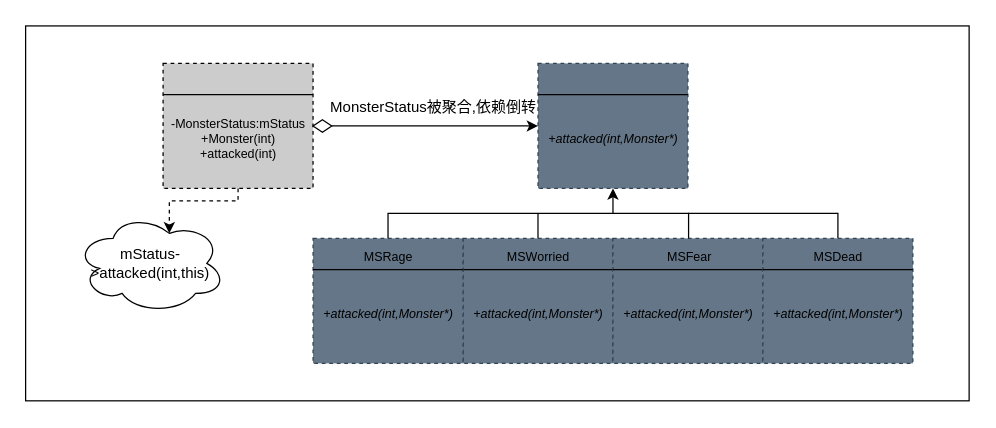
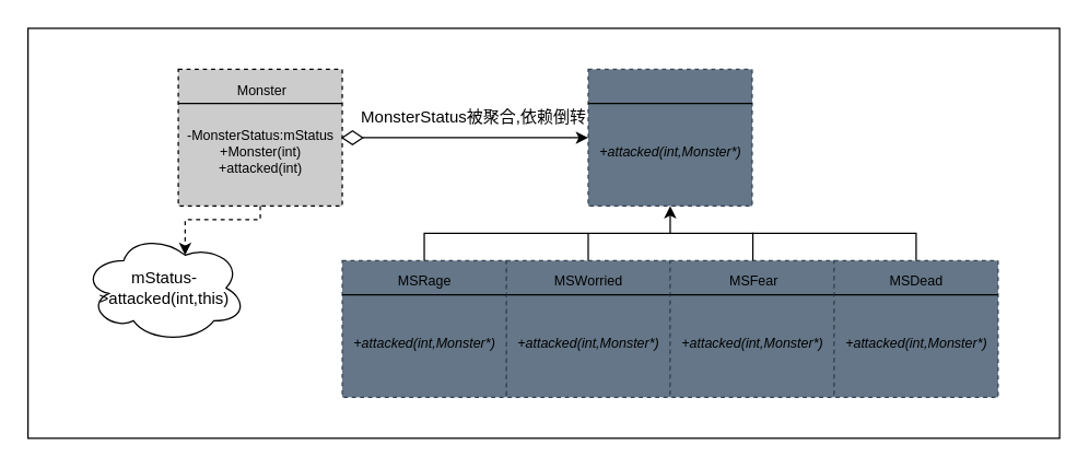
  <mxCell id="0" />
  <mxCell id="1" parent="0" />
  <mxCell id="2" value="" style="whiteSpace=wrap;html=1;" parent="1" vertex="1"><mxGeometry x="20" y="20" width="755" height="300" as="geometry" /></mxCell>
  <mxCell id="3" value="" style="group" parent="1" vertex="1" connectable="0"><mxGeometry x="430" y="50" width="125" height="100" as="geometry" /></mxCell>
  <mxCell id="4" value="" style="whiteSpace=wrap;html=1;fontSize=10;fillColor=#647687;fontColor=#ffffff;strokeColor=#314354;dashed=1;" parent="3" vertex="1"><mxGeometry width="120" height="100" as="geometry" /></mxCell>
  <mxCell id="5" style="edgeStyle=none;html=1;exitX=0;exitY=0.25;exitDx=0;exitDy=0;entryX=1;entryY=0.25;entryDx=0;entryDy=0;fontSize=10;endArrow=none;endFill=0;" parent="3" source="4" target="4" edge="1"><mxGeometry relative="1" as="geometry" /></mxCell>
  <mxCell id="6" value="&lt;i&gt;+attacked(int,Monster*)&lt;/i&gt;" style="text;html=1;align=center;verticalAlign=middle;resizable=0;points=[];autosize=1;strokeColor=none;fillColor=none;fontSize=10;dashed=1;" parent="3" vertex="1"><mxGeometry x="-5" y="45" width="130" height="30" as="geometry" /></mxCell>
  <mxCell id="7" value="" style="group" parent="1" vertex="1" connectable="0"><mxGeometry x="370" y="190" width="125" height="100" as="geometry" /></mxCell>
  <mxCell id="8" value="" style="whiteSpace=wrap;html=1;fontSize=10;fillColor=#647687;fontColor=#ffffff;strokeColor=#314354;dashed=1;" parent="7" vertex="1"><mxGeometry width="120" height="100" as="geometry" /></mxCell>
  <mxCell id="9" style="edgeStyle=none;html=1;exitX=0;exitY=0.25;exitDx=0;exitDy=0;entryX=1;entryY=0.25;entryDx=0;entryDy=0;fontSize=10;endArrow=none;endFill=0;" parent="7" source="8" target="8" edge="1"><mxGeometry relative="1" as="geometry" /></mxCell>
  <mxCell id="10" value="MSWorried" style="text;html=1;align=center;verticalAlign=middle;resizable=0;points=[];autosize=1;strokeColor=none;fillColor=none;fontSize=10;dashed=1;" parent="7" vertex="1"><mxGeometry x="25" width="70" height="30" as="geometry" /></mxCell>
  <mxCell id="11" value="&lt;i&gt;+attacked(int,Monster*)&lt;/i&gt;" style="text;html=1;align=center;verticalAlign=middle;resizable=0;points=[];autosize=1;strokeColor=none;fillColor=none;fontSize=10;dashed=1;" parent="7" vertex="1"><mxGeometry x="-5" y="45" width="130" height="30" as="geometry" /></mxCell>
  <mxCell id="12" value="" style="group" parent="1" vertex="1" connectable="0"><mxGeometry x="490" y="190" width="125" height="100" as="geometry" /></mxCell>
  <mxCell id="13" value="" style="whiteSpace=wrap;html=1;fontSize=10;fillColor=#647687;fontColor=#ffffff;strokeColor=#314354;dashed=1;" parent="12" vertex="1"><mxGeometry width="120" height="100" as="geometry" /></mxCell>
  <mxCell id="14" style="edgeStyle=none;html=1;exitX=0;exitY=0.25;exitDx=0;exitDy=0;entryX=1;entryY=0.25;entryDx=0;entryDy=0;fontSize=10;endArrow=none;endFill=0;" parent="12" source="13" target="13" edge="1"><mxGeometry relative="1" as="geometry" /></mxCell>
  <mxCell id="15" value="MSFear" style="text;html=1;align=center;verticalAlign=middle;resizable=0;points=[];autosize=1;strokeColor=none;fillColor=none;fontSize=10;dashed=1;" parent="12" vertex="1"><mxGeometry x="33" width="55" height="30" as="geometry" /></mxCell>
  <mxCell id="16" value="&lt;i&gt;+attacked(int,Monster*)&lt;/i&gt;" style="text;html=1;align=center;verticalAlign=middle;resizable=0;points=[];autosize=1;strokeColor=none;fillColor=none;fontSize=10;dashed=1;" parent="12" vertex="1"><mxGeometry x="-5" y="45" width="130" height="30" as="geometry" /></mxCell>
  <mxCell id="17" value="" style="group" parent="1" vertex="1" connectable="0"><mxGeometry x="610" y="190" width="125" height="100" as="geometry" /></mxCell>
  <mxCell id="18" value="" style="whiteSpace=wrap;html=1;fontSize=10;fillColor=#647687;fontColor=#ffffff;strokeColor=#314354;dashed=1;" parent="17" vertex="1"><mxGeometry width="120" height="100" as="geometry" /></mxCell>
  <mxCell id="19" style="edgeStyle=none;html=1;exitX=0;exitY=0.25;exitDx=0;exitDy=0;entryX=1;entryY=0.25;entryDx=0;entryDy=0;fontSize=10;endArrow=none;endFill=0;" parent="17" source="18" target="18" edge="1"><mxGeometry relative="1" as="geometry" /></mxCell>
  <mxCell id="20" value="MSDead" style="text;html=1;align=center;verticalAlign=middle;resizable=0;points=[];autosize=1;strokeColor=none;fillColor=none;fontSize=10;dashed=1;" parent="17" vertex="1"><mxGeometry x="30" width="60" height="30" as="geometry" /></mxCell>
  <mxCell id="21" value="&lt;i&gt;+attacked(int,Monster*)&lt;/i&gt;" style="text;html=1;align=center;verticalAlign=middle;resizable=0;points=[];autosize=1;strokeColor=none;fillColor=none;fontSize=10;dashed=1;" parent="17" vertex="1"><mxGeometry x="-5" y="45" width="130" height="30" as="geometry" /></mxCell>
  <mxCell id="22" value="" style="group" parent="1" vertex="1" connectable="0"><mxGeometry x="250" y="190" width="125" height="100" as="geometry" /></mxCell>
  <mxCell id="23" value="" style="whiteSpace=wrap;html=1;fontSize=10;fillColor=#647687;fontColor=#ffffff;strokeColor=#314354;dashed=1;" parent="22" vertex="1"><mxGeometry width="120" height="100" as="geometry" /></mxCell>
  <mxCell id="24" style="edgeStyle=none;html=1;exitX=0;exitY=0.25;exitDx=0;exitDy=0;entryX=1;entryY=0.25;entryDx=0;entryDy=0;fontSize=10;endArrow=none;endFill=0;" parent="22" source="23" target="23" edge="1"><mxGeometry relative="1" as="geometry" /></mxCell>
  <mxCell id="25" value="MSRage" style="text;html=1;align=center;verticalAlign=middle;resizable=0;points=[];autosize=1;strokeColor=none;fillColor=none;fontSize=10;dashed=1;" parent="22" vertex="1"><mxGeometry x="30" width="60" height="30" as="geometry" /></mxCell>
  <mxCell id="26" value="&lt;i&gt;+attacked(int,Monster*)&lt;/i&gt;" style="text;html=1;align=center;verticalAlign=middle;resizable=0;points=[];autosize=1;strokeColor=none;fillColor=none;fontSize=10;dashed=1;" parent="22" vertex="1"><mxGeometry x="-5" y="45" width="130" height="30" as="geometry" /></mxCell>
  <mxCell id="27" style="edgeStyle=orthogonalEdgeStyle;html=1;entryX=0.5;entryY=1;entryDx=0;entryDy=0;rounded=0;" parent="1" source="25" target="4" edge="1"><mxGeometry relative="1" as="geometry"><Array as="points"><mxPoint x="310" y="170" /><mxPoint x="490" y="170" /></Array></mxGeometry></mxCell>
  <mxCell id="28" style="edgeStyle=orthogonalEdgeStyle;rounded=0;html=1;endArrow=none;endFill=0;" parent="1" source="10" edge="1"><mxGeometry relative="1" as="geometry"><mxPoint x="430" y="170" as="targetPoint" /></mxGeometry></mxCell>
  <mxCell id="29" style="edgeStyle=orthogonalEdgeStyle;rounded=0;html=1;endArrow=none;endFill=0;" parent="1" source="15" edge="1"><mxGeometry relative="1" as="geometry"><mxPoint x="490" y="170" as="targetPoint" /><Array as="points"><mxPoint x="550" y="170" /></Array></mxGeometry></mxCell>
  <mxCell id="30" style="edgeStyle=orthogonalEdgeStyle;rounded=0;html=1;endArrow=none;endFill=0;" parent="1" source="20" edge="1"><mxGeometry relative="1" as="geometry"><mxPoint x="550" y="170" as="targetPoint" /><Array as="points"><mxPoint x="670" y="170" /></Array></mxGeometry></mxCell>
  <mxCell id="31" value="" style="group" parent="1" vertex="1" connectable="0"><mxGeometry x="130" y="50" width="125" height="100" as="geometry" /></mxCell>
  <mxCell id="32" value="" style="whiteSpace=wrap;html=1;fontSize=10;dashed=1;strokeColor=#000000;fillColor=#CCCCCC;" parent="31" vertex="1"><mxGeometry width="120" height="100" as="geometry" /></mxCell>
  <mxCell id="33" style="edgeStyle=none;html=1;exitX=0;exitY=0.25;exitDx=0;exitDy=0;entryX=1;entryY=0.25;entryDx=0;entryDy=0;fontSize=10;endArrow=none;endFill=0;rounded=0;" parent="31" source="32" target="32" edge="1"><mxGeometry relative="1" as="geometry" /></mxCell>
+ <mxCell id="34" value="Monster" style="text;html=1;align=center;verticalAlign=middle;resizable=0;points=[];autosize=1;strokeColor=none;fillColor=none;fontSize=10;dashed=1;" parent="31" vertex="1"><mxGeometry x="33" width="55" height="30" as="geometry" /></mxCell>
  <mxCell id="35" value="-MonsterStatus:mStatus&lt;br&gt;+Monster(int)&lt;br&gt;+attacked(int)" style="text;html=1;align=center;verticalAlign=middle;resizable=0;points=[];autosize=1;strokeColor=none;fillColor=none;fontSize=10;dashed=1;" parent="31" vertex="1"><mxGeometry x="-5" y="35" width="130" height="50" as="geometry" /></mxCell>
  <mxCell id="36" style="edgeStyle=orthogonalEdgeStyle;rounded=0;html=1;entryX=0;entryY=0.5;entryDx=0;entryDy=0;endArrow=classic;endFill=1;" parent="1" source="37" target="4" edge="1"><mxGeometry relative="1" as="geometry" /></mxCell>
  <mxCell id="37" value="" style="rhombus;whiteSpace=wrap;html=1;fontSize=10;" parent="1" vertex="1"><mxGeometry x="250" y="95" width="15" height="10" as="geometry" /></mxCell>
  <mxCell id="38" value="mStatus-&amp;gt;attacked(int,this)" style="ellipse;shape=cloud;whiteSpace=wrap;html=1;" parent="1" vertex="1"><mxGeometry x="60" y="170" width="120" height="80" as="geometry" /></mxCell>
  <mxCell id="39" style="edgeStyle=orthogonalEdgeStyle;rounded=0;html=1;exitX=0.5;exitY=1;exitDx=0;exitDy=0;entryX=0.625;entryY=0.2;entryDx=0;entryDy=0;entryPerimeter=0;endArrow=classic;endFill=1;dashed=1;" parent="1" source="32" target="38" edge="1"><mxGeometry relative="1" as="geometry" /></mxCell>
  <mxCell id="40" value="MonsterStatus被聚合,依赖倒转" style="text;html=1;align=center;verticalAlign=middle;resizable=0;points=[];autosize=1;strokeColor=none;fillColor=none;" parent="1" vertex="1"><mxGeometry x="253" y="70" width="185" height="30" as="geometry" /></mxCell>
